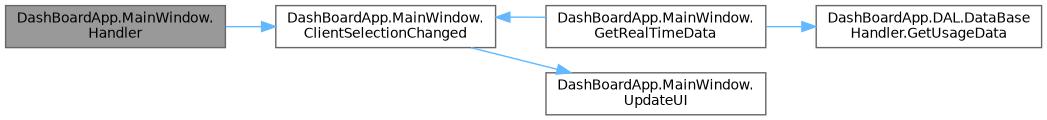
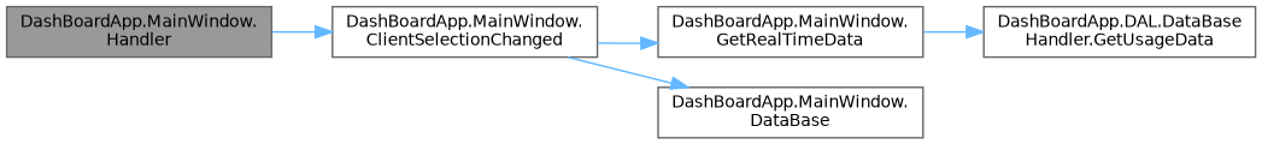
  digraph {
    rankdir=LR
    node [color=grey40 fillcolor=white fontname=Helvetica fontsize=10 shape=box style=filled]
    edge [color=steelblue1 fontname=Helvetica fontsize=10 labelfontname=Helvetica labelfontsize=10 style=solid]
    n1 [color=gray40 fillcolor=grey60 fontcolor=black height=0.2 label="DashBoardApp.MainWindow.\lHandler" width=0.4]
    n2 [height=0.2 label="DashBoardApp.MainWindow.\lClientSelectionChanged" width=0.4]
    n3 [height=0.2 label="DashBoardApp.MainWindow.\lGetRealTimeData" width=0.4]
-   n4 [height=0.2 label="DashBoardApp.MainWindow.\lUpdateUI" width=0.4]
+   n4 [height=0.2 label="DashBoardApp.MainWindow.\lDataBase" width=0.4]
    n5 [height=0.2 label="DashBoardApp.DAL.DataBase\lHandler.GetUsageData" width=0.4]
    n1 -> n2
-   n3 -> n2
+   n2 -> n3
    n2 -> n4
    n3 -> n5
  }
